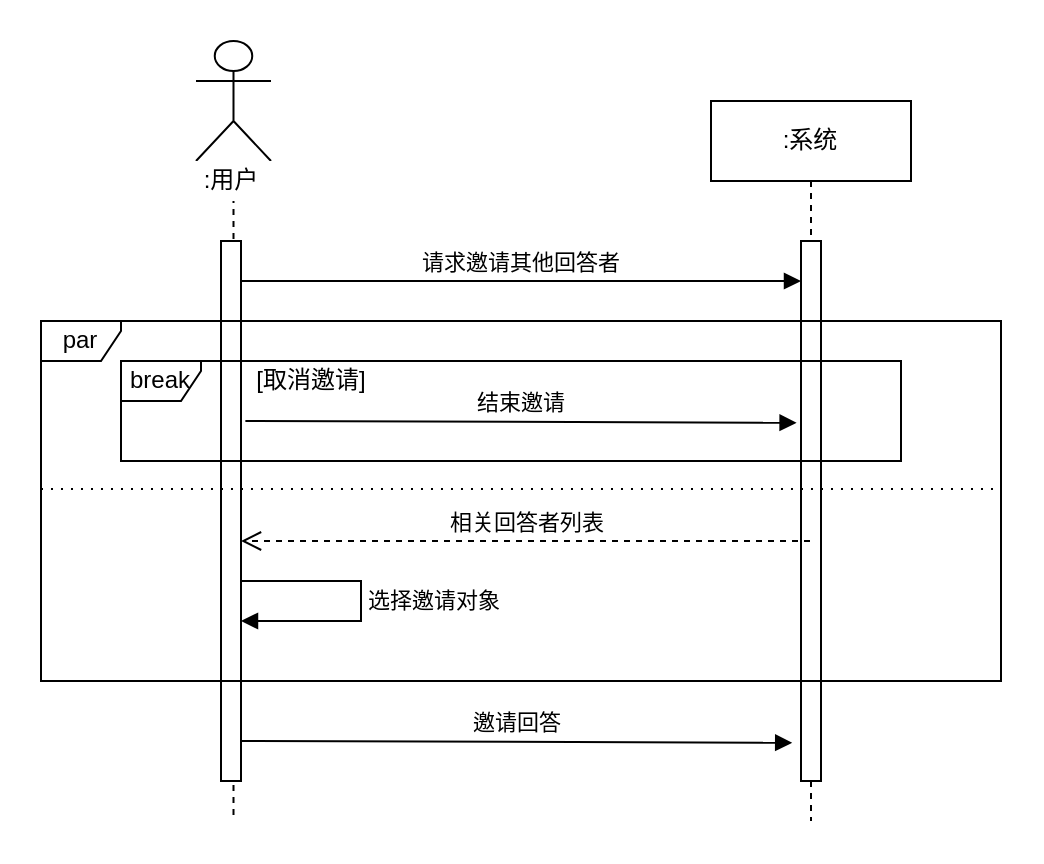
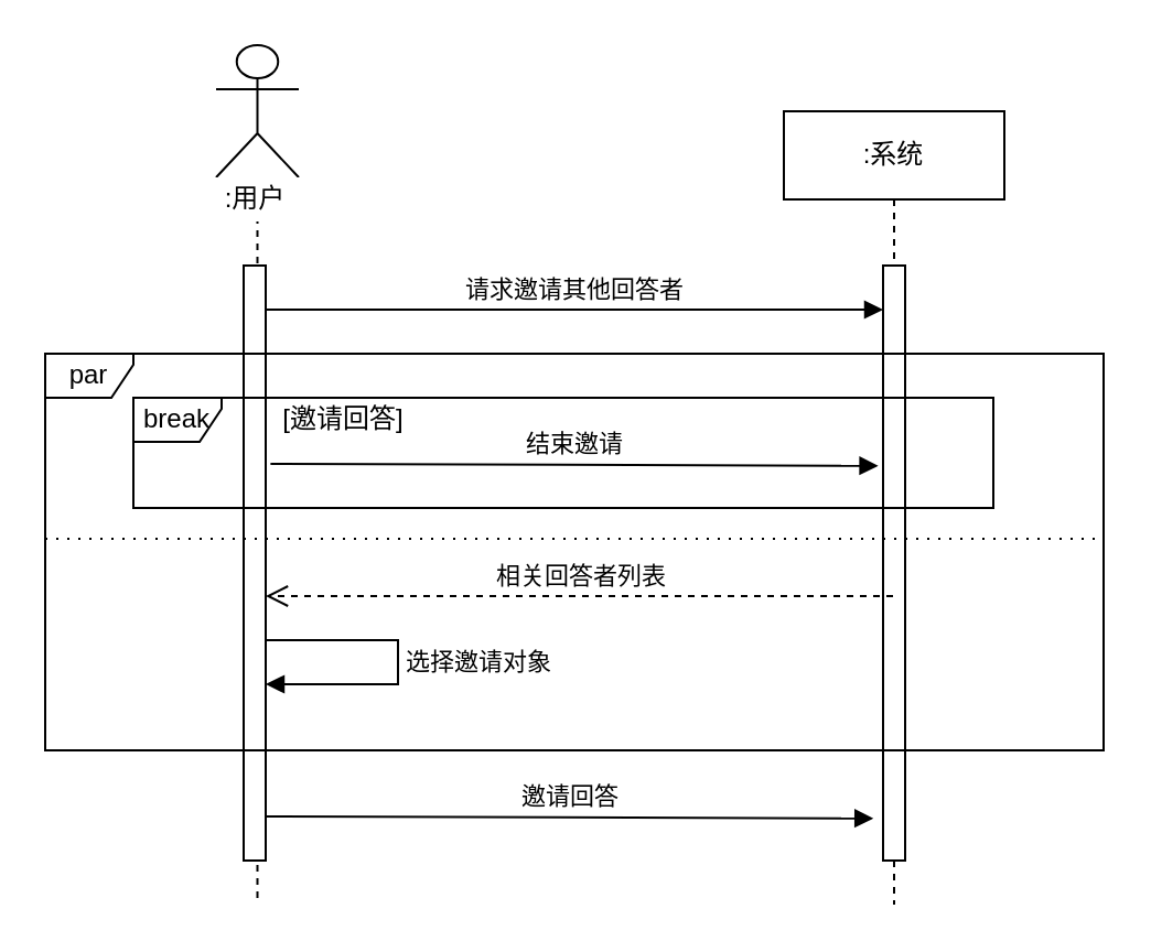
  <mxCell id="0" />
  <mxCell id="1" style="" parent="0" />
  <mxCell id="2" value=":系统" style="shape=umlLifeline;perimeter=lifelinePerimeter;whiteSpace=wrap;html=1;container=1;collapsible=0;recursiveResize=0;outlineConnect=0;" vertex="1" parent="1"><mxGeometry x="355" y="50" width="100" height="360" as="geometry" /></mxCell>
  <mxCell id="3" value="" style="html=1;points=[];perimeter=orthogonalPerimeter;fillColor=#ffffff;" vertex="1" parent="2"><mxGeometry x="45" y="70" width="10" height="270" as="geometry" /></mxCell>
  <mxCell id="4" value="" style="shape=umlLifeline;participant=umlActor;perimeter=lifelinePerimeter;whiteSpace=wrap;html=1;container=1;collapsible=0;recursiveResize=0;verticalAlign=top;spacingTop=36;labelBackgroundColor=#ffffff;outlineConnect=0;size=60;" vertex="1" parent="1"><mxGeometry x="97.5" y="20" width="37.5" height="390" as="geometry" /></mxCell>
  <mxCell id="5" value=":用户" style="text;html=1;align=center;verticalAlign=middle;resizable=0;points=[];autosize=1;fillColor=#ffffff;" vertex="1" parent="4"><mxGeometry x="-2.5" y="60" width="40" height="20" as="geometry" /></mxCell>
  <mxCell id="6" value="" style="html=1;points=[];perimeter=orthogonalPerimeter;fillColor=#ffffff;" vertex="1" parent="4"><mxGeometry x="12.5" y="100" width="10" height="270" as="geometry" /></mxCell>
  <mxCell id="7" value="开始+框架" style="locked=1;" parent="0" />
  <mxCell id="8" value="par" style="shape=umlFrame;whiteSpace=wrap;html=1;fillColor=#ffffff;width=40;height=20;" vertex="1" parent="7"><mxGeometry x="20" y="160" width="480" height="180" as="geometry" /></mxCell>
  <mxCell id="9" value="请求邀请其他回答者" style="html=1;verticalAlign=bottom;endArrow=block;" edge="1" parent="7"><mxGeometry width="80" relative="1" as="geometry"><mxPoint x="120" y="140" as="sourcePoint" /><mxPoint x="400" y="140" as="targetPoint" /></mxGeometry></mxCell>
  <mxCell id="10" value="" style="line;strokeWidth=1;fillColor=none;align=left;verticalAlign=middle;spacingTop=-1;spacingLeft=3;spacingRight=3;rotatable=0;labelPosition=right;points=[];portConstraint=eastwest;dashed=1;dashPattern=1 4;" vertex="1" parent="7"><mxGeometry x="20" y="240" width="480" height="8" as="geometry" /></mxCell>
  <mxCell id="11" value="中间流程" style="locked=1;" parent="0" />
  <mxCell id="12" value="break" style="shape=umlFrame;whiteSpace=wrap;html=1;fillColor=#ffffff;width=40;height=20;" vertex="1" parent="11"><mxGeometry x="60" y="180" width="390" height="50" as="geometry" /></mxCell>
- <mxCell id="13" value="[取消邀请]" style="text;html=1;align=center;verticalAlign=middle;resizable=0;points=[];autosize=1;" vertex="1" parent="11"><mxGeometry x="120" y="180" width="70" height="20" as="geometry" /></mxCell>
+ <mxCell id="13" value="[邀请回答]" style="text;html=1;align=center;verticalAlign=middle;resizable=0;points=[];autosize=1;" vertex="1" parent="11"><mxGeometry x="120" y="180" width="70" height="20" as="geometry" /></mxCell>
  <mxCell id="14" value="结束邀请" style="html=1;verticalAlign=bottom;endArrow=block;entryX=-0.44;entryY=0.072;entryDx=0;entryDy=0;entryPerimeter=0;" edge="1" parent="11"><mxGeometry width="80" relative="1" as="geometry"><mxPoint x="122.2" y="210" as="sourcePoint" /><mxPoint x="397.8" y="210.88" as="targetPoint" /></mxGeometry></mxCell>
  <mxCell id="15" value="相关回答者列表" style="html=1;verticalAlign=bottom;endArrow=open;dashed=1;endSize=8;" edge="1" parent="11"><mxGeometry relative="1" as="geometry"><mxPoint x="404.5" y="270" as="sourcePoint" /><mxPoint x="120" y="270" as="targetPoint" /></mxGeometry></mxCell>
  <mxCell id="16" value="邀请回答" style="html=1;verticalAlign=bottom;endArrow=block;entryX=-0.44;entryY=0.072;entryDx=0;entryDy=0;entryPerimeter=0;" edge="1" parent="11"><mxGeometry width="80" relative="1" as="geometry"><mxPoint x="120" y="370" as="sourcePoint" /><mxPoint x="395.6" y="370.88" as="targetPoint" /></mxGeometry></mxCell>
  <mxCell id="17" value="选择邀请对象" style="edgeStyle=orthogonalEdgeStyle;html=1;align=left;spacingLeft=2;endArrow=block;rounded=0;" edge="1" parent="11"><mxGeometry relative="1" as="geometry"><mxPoint x="120" y="290" as="sourcePoint" /><Array as="points"><mxPoint x="180" y="290" /><mxPoint x="180" y="310" /></Array><mxPoint x="120" y="310" as="targetPoint" /></mxGeometry></mxCell>
